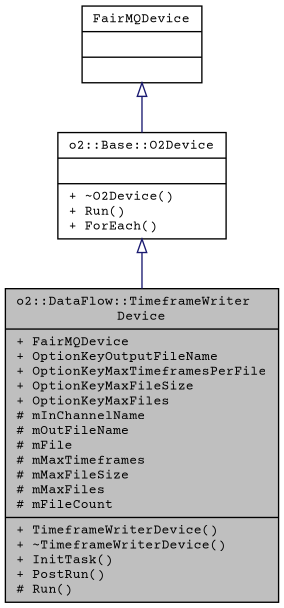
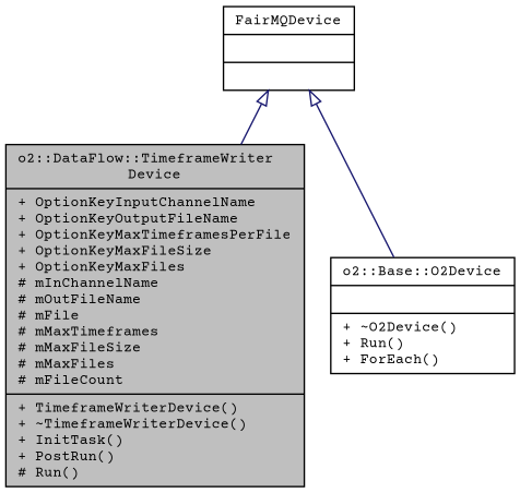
  digraph {
    fontname="Courier Prime"
    node [color=black fontname="Courier Prime" fontsize=10 shape=record]
    edge [arrowtail=onormal color=midnightblue dir=back fontname="Courier Prime" fontsize=10 labelfontname=Helvetica labelfontsize=10 style=solid]
-   n1 [fillcolor=grey75 fontcolor=black height=0.2 label="{o2::DataFlow::TimeframeWriter\lDevice\n|+ FairMQDevice\l+ OptionKeyOutputFileName\l+ OptionKeyMaxTimeframesPerFile\l+ OptionKeyMaxFileSize\l+ OptionKeyMaxFiles\l# mInChannelName\l# mOutFileName\l# mFile\l# mMaxTimeframes\l# mMaxFileSize\l# mMaxFiles\l# mFileCount\l|+ TimeframeWriterDevice()\l+ ~TimeframeWriterDevice()\l+ InitTask()\l+ PostRun()\l# Run()\l}" style=filled width=0.4]
+   n1 [fillcolor=grey75 fontcolor=black height=0.2 label="{o2::DataFlow::TimeframeWriter\lDevice\n|+ OptionKeyInputChannelName\l+ OptionKeyOutputFileName\l+ OptionKeyMaxTimeframesPerFile\l+ OptionKeyMaxFileSize\l+ OptionKeyMaxFiles\l# mInChannelName\l# mOutFileName\l# mFile\l# mMaxTimeframes\l# mMaxFileSize\l# mMaxFiles\l# mFileCount\l|+ TimeframeWriterDevice()\l+ ~TimeframeWriterDevice()\l+ InitTask()\l+ PostRun()\l# Run()\l}" style=filled width=0.4]
    n2 [height=0.2 label="{o2::Base::O2Device\n||+ ~O2Device()\l+ Run()\l+ ForEach()\l}" width=0.4]
    n3 [height=0.2 label="{FairMQDevice\n||}" width=0.4]
-   n2 -> n1
+   n3 -> n1
    n3 -> n2
  }
